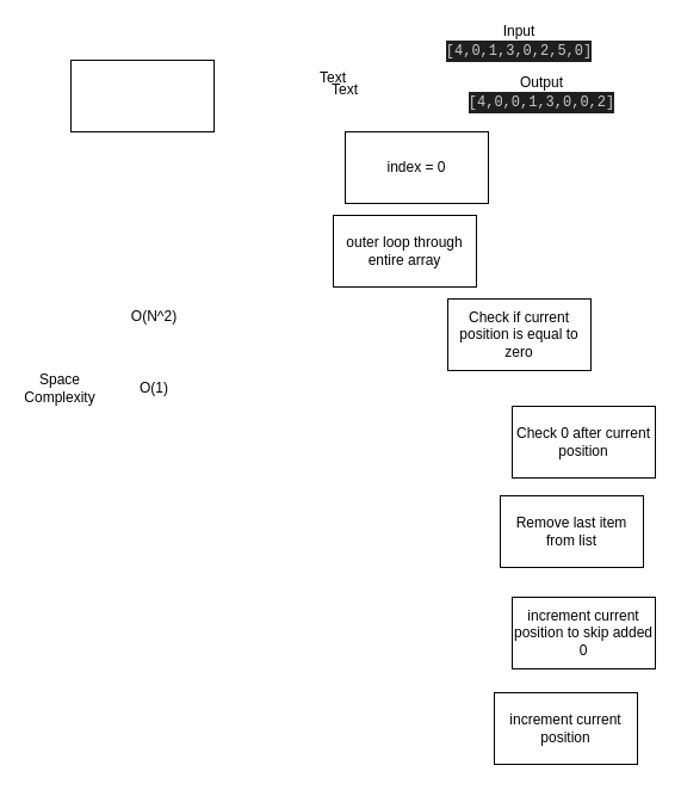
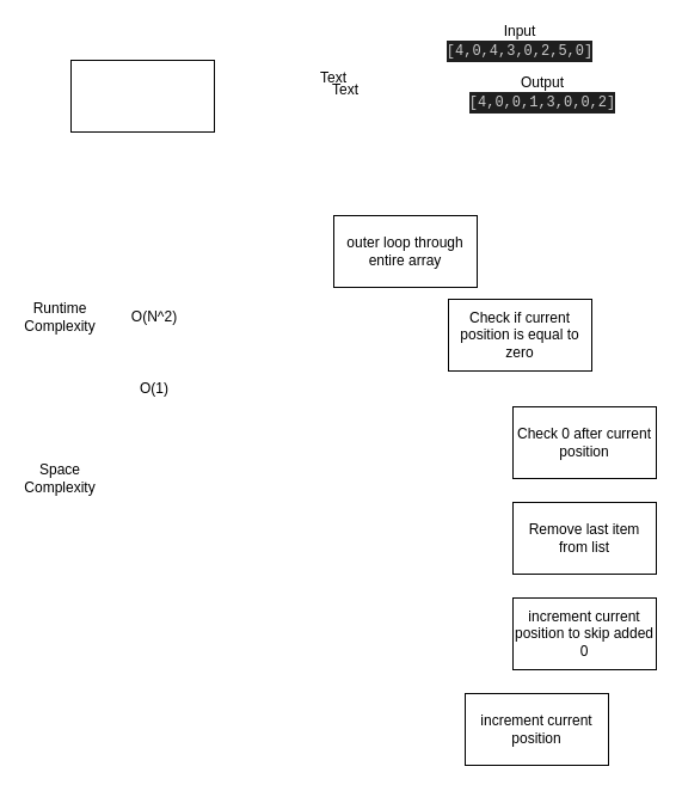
  <mxCell id="0" />
  <mxCell id="1" parent="0" />
  <mxCell id="2" value="" style="rounded=0;whiteSpace=wrap;html=1;" vertex="1" parent="1"><mxGeometry x="59" y="50" width="120" height="60" as="geometry" /></mxCell>
- <mxCell id="3" value="index = 0" style="rounded=0;whiteSpace=wrap;html=1;" vertex="1" parent="1"><mxGeometry x="289" y="110" width="120" height="60" as="geometry" /></mxCell>
  <mxCell id="4" value="outer loop through entire array" style="rounded=0;whiteSpace=wrap;html=1;" vertex="1" parent="1"><mxGeometry x="279" y="180" width="120" height="60" as="geometry" /></mxCell>
  <mxCell id="5" value="increment current position to skip added 0" style="rounded=0;whiteSpace=wrap;html=1;" vertex="1" parent="1"><mxGeometry x="429" y="500" width="120" height="60" as="geometry" /></mxCell>
  <mxCell id="6" value="Check if current position is equal to zero" style="rounded=0;whiteSpace=wrap;html=1;" vertex="1" parent="1"><mxGeometry x="375" y="250" width="120" height="60" as="geometry" /></mxCell>
  <mxCell id="7" value="Text" style="text;html=1;align=center;verticalAlign=middle;whiteSpace=wrap;rounded=0;" vertex="1" parent="1"><mxGeometry x="249" y="50" width="60" height="30" as="geometry" /></mxCell>
  <mxCell id="8" value="Text" style="text;html=1;align=center;verticalAlign=middle;whiteSpace=wrap;rounded=0;" vertex="1" parent="1"><mxGeometry x="259" y="60" width="60" height="30" as="geometry" /></mxCell>
+ <mxCell id="9" value="Runtime Complexity " style="text;html=1;align=center;verticalAlign=middle;whiteSpace=wrap;rounded=0;" vertex="1" parent="1"><mxGeometry x="20" y="250" width="60" height="30" as="geometry" /></mxCell>
  <mxCell id="10" value="&lt;div&gt;Output&lt;/div&gt;&lt;div&gt;&lt;div style=&quot;color: #cccccc;background-color: #1f1f1f;font-family: Menlo, Monaco, 'Courier New', monospace;font-weight: normal;font-size: 12px;line-height: 18px;white-space: pre;&quot;&gt;&lt;div&gt;&lt;span style=&quot;color: #cccccc;&quot;&gt;[4,0,0,1,3,0,0,2]&lt;/span&gt;&lt;/div&gt;&lt;/div&gt;&lt;br&gt;&lt;/div&gt;" style="text;html=1;align=center;verticalAlign=middle;whiteSpace=wrap;rounded=0;" vertex="1" parent="1"><mxGeometry x="424" y="70" width="60" height="30" as="geometry" /></mxCell>
- <mxCell id="11" value="Input &lt;div style=&quot;color: #cccccc;background-color: #1f1f1f;font-family: Menlo, Monaco, 'Courier New', monospace;font-weight: normal;font-size: 12px;line-height: 18px;white-space: pre;&quot;&gt;&lt;div&gt;&lt;span style=&quot;color: #cccccc;&quot;&gt;[4,0,1,3,0,2,5,0]&lt;/span&gt;&lt;/div&gt;&lt;/div&gt;" style="text;html=1;align=center;verticalAlign=middle;whiteSpace=wrap;rounded=0;" vertex="1" parent="1"><mxGeometry x="405" y="20" width="60" height="30" as="geometry" /></mxCell>
+ <mxCell id="11" value="Input &lt;div style=&quot;color: #cccccc;background-color: #1f1f1f;font-family: Menlo, Monaco, 'Courier New', monospace;font-weight: normal;font-size: 12px;line-height: 18px;white-space: pre;&quot;&gt;&lt;div&gt;&lt;span style=&quot;color: #cccccc;&quot;&gt;[4,0,4,3,0,2,5,0]&lt;/span&gt;&lt;/div&gt;&lt;/div&gt;" style="text;html=1;align=center;verticalAlign=middle;whiteSpace=wrap;rounded=0;" vertex="1" parent="1"><mxGeometry x="405" y="20" width="60" height="30" as="geometry" /></mxCell>
  <mxCell id="12" value="Check 0 after current position" style="rounded=0;whiteSpace=wrap;html=1;" vertex="1" parent="1"><mxGeometry x="429" y="340" width="120" height="60" as="geometry" /></mxCell>
- <mxCell id="13" value="Remove last item from list" style="rounded=0;whiteSpace=wrap;html=1;" vertex="1" parent="1"><mxGeometry x="419" y="415" width="120" height="60" as="geometry" /></mxCell>
- <mxCell id="14" value="increment current position" style="rounded=0;whiteSpace=wrap;html=1;" vertex="1" parent="1"><mxGeometry x="414" y="580" width="120" height="60" as="geometry" /></mxCell>
+ <mxCell id="13" value="Remove last item from list" style="rounded=0;whiteSpace=wrap;html=1;" vertex="1" parent="1"><mxGeometry x="429" y="420" width="120" height="60" as="geometry" /></mxCell>
+ <mxCell id="14" value="increment current position" style="rounded=0;whiteSpace=wrap;html=1;" vertex="1" parent="1"><mxGeometry x="389" y="580" width="120" height="60" as="geometry" /></mxCell>
  <mxCell id="15" value="O(N^2)" style="text;html=1;align=center;verticalAlign=middle;whiteSpace=wrap;rounded=0;" vertex="1" parent="1"><mxGeometry x="99" y="250" width="60" height="30" as="geometry" /></mxCell>
- <mxCell id="16" value="Space Complexity" style="text;html=1;align=center;verticalAlign=middle;whiteSpace=wrap;rounded=0;" vertex="1" parent="1"><mxGeometry x="20" y="310" width="60" height="30" as="geometry" /></mxCell>
+ <mxCell id="16" value="Space Complexity" style="text;html=1;align=center;verticalAlign=middle;whiteSpace=wrap;rounded=0;" vertex="1" parent="1"><mxGeometry x="20" y="385" width="60" height="30" as="geometry" /></mxCell>
  <mxCell id="17" value="O(1)" style="text;html=1;align=center;verticalAlign=middle;whiteSpace=wrap;rounded=0;" vertex="1" parent="1"><mxGeometry x="99" y="310" width="60" height="30" as="geometry" /></mxCell>
